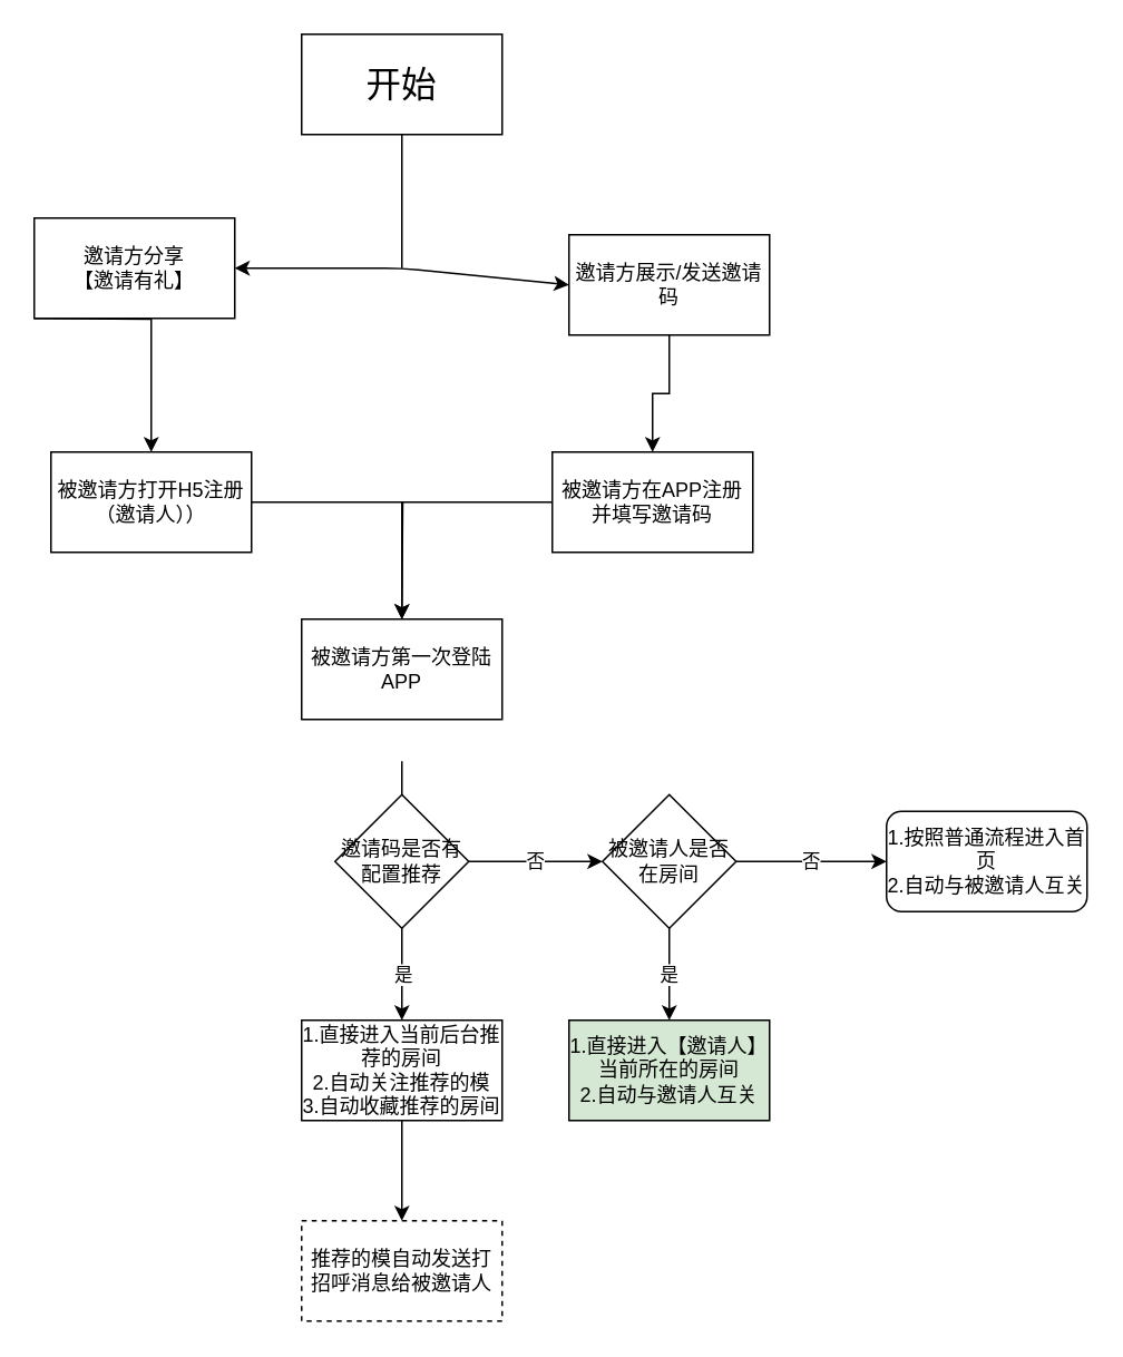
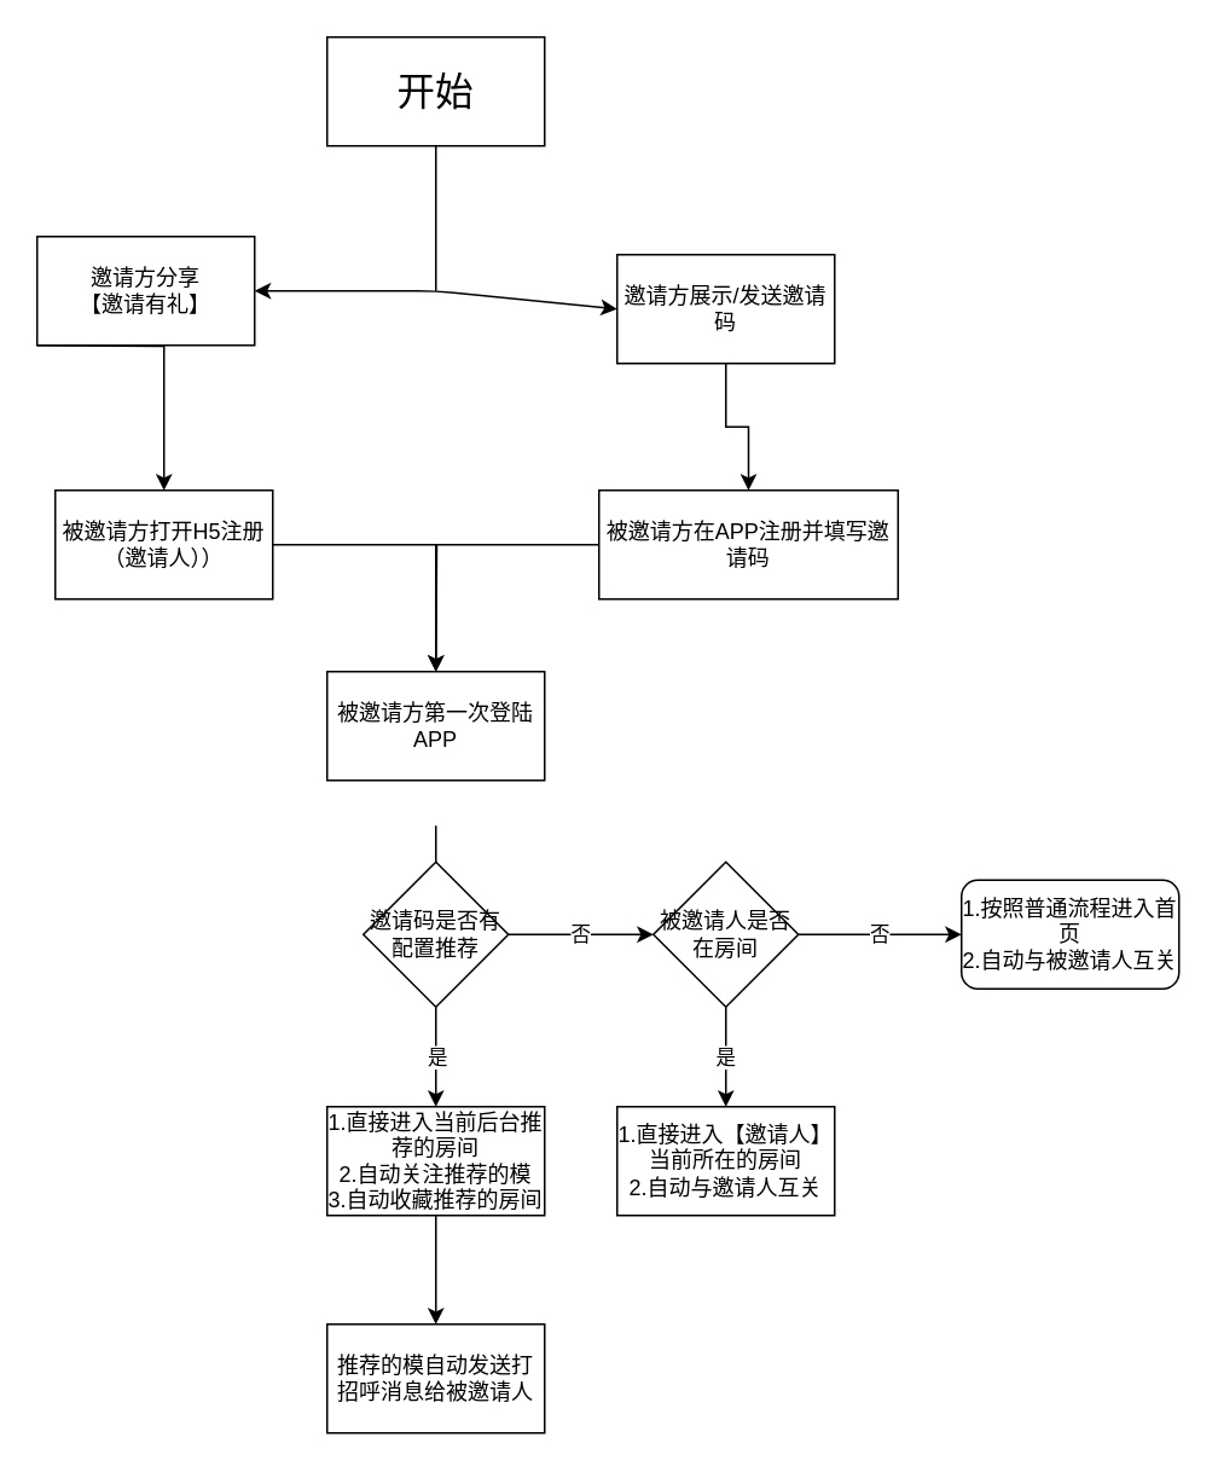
  <mxCell id="0" />
  <mxCell id="1" parent="0" />
  <mxCell id="2" value="&lt;font style=&quot;font-size: 21px&quot;&gt;开始&lt;/font&gt;" style="rounded=0;whiteSpace=wrap;html=1;" parent="1" vertex="1"><mxGeometry x="180" y="20" width="120" height="60" as="geometry" /></mxCell>
  <mxCell id="3" value="" style="endArrow=none;html=1;entryX=0.5;entryY=1;entryDx=0;entryDy=0;" parent="1" target="2" edge="1"><mxGeometry width="50" height="50" relative="1" as="geometry"><mxPoint x="240" y="160" as="sourcePoint" /><mxPoint x="280" y="340" as="targetPoint" /></mxGeometry></mxCell>
  <mxCell id="4" value="邀请方分享&lt;br&gt;【邀请有礼】" style="rounded=0;whiteSpace=wrap;html=1;" parent="1" vertex="1"><mxGeometry x="20" y="130" width="120" height="60" as="geometry" /></mxCell>
  <mxCell id="5" value="" style="edgeStyle=orthogonalEdgeStyle;rounded=0;orthogonalLoop=1;jettySize=auto;html=1;" parent="1" source="6" target="8" edge="1"><mxGeometry relative="1" as="geometry" /></mxCell>
  <mxCell id="6" value="邀请方展示/发送邀请码" style="rounded=0;whiteSpace=wrap;html=1;" parent="1" vertex="1"><mxGeometry x="340" y="140" width="120" height="60" as="geometry" /></mxCell>
  <mxCell id="7" value="" style="edgeStyle=orthogonalEdgeStyle;rounded=0;orthogonalLoop=1;jettySize=auto;html=1;" parent="1" source="8" target="10" edge="1"><mxGeometry relative="1" as="geometry" /></mxCell>
- <mxCell id="8" value="被邀请方在APP注册并填写邀请码" style="rounded=0;whiteSpace=wrap;html=1;" parent="1" vertex="1"><mxGeometry x="330" y="270" width="120" height="60" as="geometry" /></mxCell>
+ <mxCell id="8" value="被邀请方在APP注册并填写邀请码" style="rounded=0;whiteSpace=wrap;html=1;" parent="1" vertex="1"><mxGeometry x="330" y="270" width="165" height="60" as="geometry" /></mxCell>
  <mxCell id="9" value="" style="edgeStyle=orthogonalEdgeStyle;rounded=0;orthogonalLoop=1;jettySize=auto;html=1;" parent="1" source="20" edge="1"><mxGeometry relative="1" as="geometry"><mxPoint x="240" y="510" as="targetPoint" /></mxGeometry></mxCell>
  <mxCell id="10" value="被邀请方第一次登陆APP" style="rounded=0;whiteSpace=wrap;html=1;" parent="1" vertex="1"><mxGeometry x="180" y="370" width="120" height="60" as="geometry" /></mxCell>
  <mxCell id="11" value="" style="endArrow=classic;startArrow=classic;html=1;entryX=0;entryY=0.5;entryDx=0;entryDy=0;exitX=1;exitY=0.5;exitDx=0;exitDy=0;" parent="1" source="4" target="6" edge="1"><mxGeometry width="50" height="50" relative="1" as="geometry"><mxPoint x="230" y="390" as="sourcePoint" /><mxPoint x="280" y="340" as="targetPoint" /><Array as="points"><mxPoint x="240" y="160" /></Array></mxGeometry></mxCell>
  <mxCell id="12" value="" style="edgeStyle=orthogonalEdgeStyle;rounded=0;orthogonalLoop=1;jettySize=auto;html=1;" parent="1" target="14" edge="1"><mxGeometry relative="1" as="geometry"><mxPoint x="20" y="190" as="sourcePoint" /></mxGeometry></mxCell>
  <mxCell id="13" value="" style="edgeStyle=orthogonalEdgeStyle;rounded=0;orthogonalLoop=1;jettySize=auto;html=1;" parent="1" source="14" edge="1"><mxGeometry relative="1" as="geometry"><mxPoint x="240" y="370" as="targetPoint" /></mxGeometry></mxCell>
  <mxCell id="14" value="被邀请方打开H5注册（邀请人））" style="rounded=0;whiteSpace=wrap;html=1;" parent="1" vertex="1"><mxGeometry x="30" y="270" width="120" height="60" as="geometry" /></mxCell>
  <mxCell id="15" value="否" style="edgeStyle=orthogonalEdgeStyle;rounded=0;orthogonalLoop=1;jettySize=auto;html=1;" parent="1" source="20" target="18" edge="1"><mxGeometry relative="1" as="geometry" /></mxCell>
  <mxCell id="16" value="是" style="edgeStyle=orthogonalEdgeStyle;rounded=0;orthogonalLoop=1;jettySize=auto;html=1;" edge="1" parent="1" source="18"><mxGeometry relative="1" as="geometry"><mxPoint x="400" y="610" as="targetPoint" /><Array as="points"><mxPoint x="400" y="610" /><mxPoint x="400" y="610" /></Array></mxGeometry></mxCell>
  <mxCell id="17" value="否" style="edgeStyle=orthogonalEdgeStyle;rounded=0;orthogonalLoop=1;jettySize=auto;html=1;" edge="1" parent="1" source="18"><mxGeometry relative="1" as="geometry"><mxPoint x="530" y="515" as="targetPoint" /></mxGeometry></mxCell>
  <mxCell id="18" value="被邀请人是否在房间" style="rhombus;whiteSpace=wrap;html=1;" parent="1" vertex="1"><mxGeometry x="360" y="475" width="80" height="80" as="geometry" /></mxCell>
  <mxCell id="19" value="是" style="edgeStyle=orthogonalEdgeStyle;rounded=0;orthogonalLoop=1;jettySize=auto;html=1;" parent="1" source="20" edge="1"><mxGeometry relative="1" as="geometry"><mxPoint x="240" y="610" as="targetPoint" /></mxGeometry></mxCell>
  <mxCell id="20" value="邀请码是否有配置推荐" style="rhombus;whiteSpace=wrap;html=1;" parent="1" vertex="1"><mxGeometry x="200" y="475" width="80" height="80" as="geometry" /></mxCell>
  <mxCell id="21" value="" style="edgeStyle=orthogonalEdgeStyle;rounded=0;orthogonalLoop=1;jettySize=auto;html=1;" edge="1" parent="1" source="22" target="23"><mxGeometry relative="1" as="geometry" /></mxCell>
  <mxCell id="22" value="1.直接进入当前后台推荐的房间&lt;br&gt;2.自动关注推荐的模&lt;br&gt;3.自动收藏推荐的房间" style="rounded=0;whiteSpace=wrap;html=1;imageAlign=right;" parent="1" vertex="1"><mxGeometry x="180" y="610" width="120" height="60" as="geometry" /></mxCell>
- <mxCell id="23" value="推荐的模自动发送打招呼消息给被邀请人" style="rounded=0;whiteSpace=wrap;html=1;dashed=1;" vertex="1" parent="1"><mxGeometry x="180" y="730" width="120" height="60" as="geometry" /></mxCell>
- <mxCell id="24" value="1.直接进入【邀请人】当前所在的房间&lt;br&gt;2.自动与邀请人互关" style="rounded=0;whiteSpace=wrap;html=1;fillColor=#d5e8d4;" vertex="1" parent="1"><mxGeometry x="340" y="610" width="120" height="60" as="geometry" /></mxCell>
+ <mxCell id="23" value="推荐的模自动发送打招呼消息给被邀请人" style="rounded=0;whiteSpace=wrap;html=1;" vertex="1" parent="1"><mxGeometry x="180" y="730" width="120" height="60" as="geometry" /></mxCell>
+ <mxCell id="24" value="1.直接进入【邀请人】当前所在的房间&lt;br&gt;2.自动与邀请人互关" style="rounded=0;whiteSpace=wrap;html=1;" vertex="1" parent="1"><mxGeometry x="340" y="610" width="120" height="60" as="geometry" /></mxCell>
  <mxCell id="25" value="1.按照普通流程进入首页&lt;br&gt;2.自动与被邀请人互关" style="rounded=1;whiteSpace=wrap;html=1;" vertex="1" parent="1"><mxGeometry x="530" y="485" width="120" height="60" as="geometry" /></mxCell>
